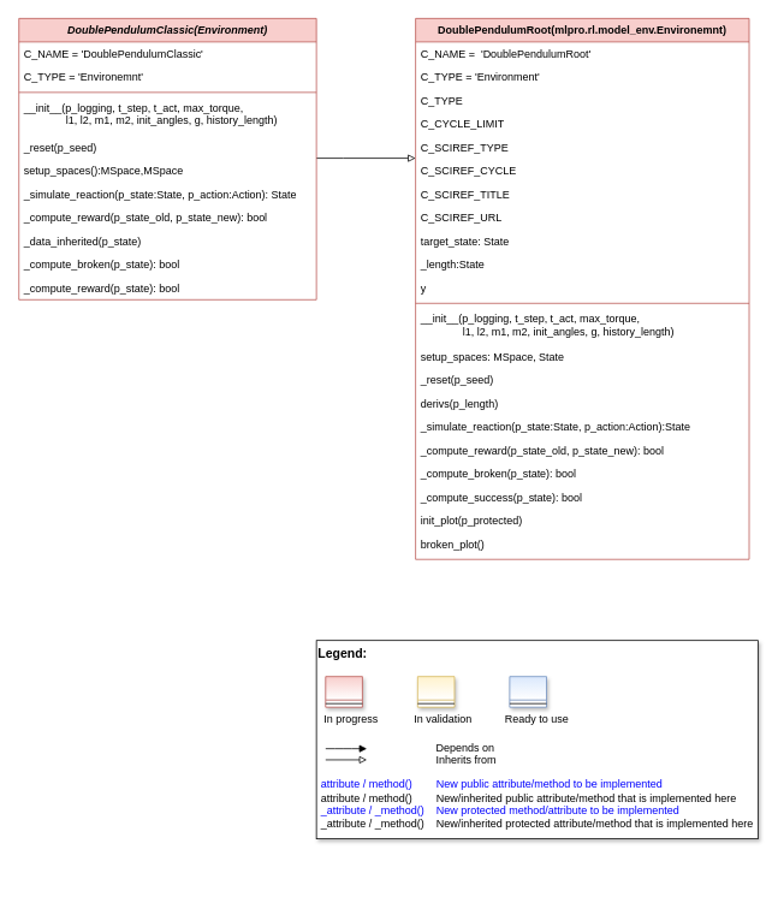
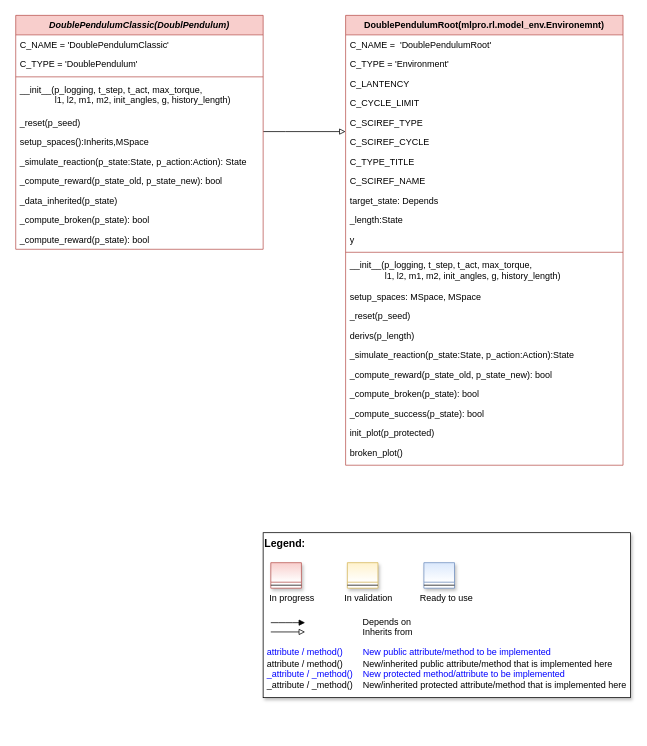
  <mxCell id="0" />
  <mxCell id="1" parent="0" />
  <mxCell id="2" value="DoublePendulumRoot(mlpro.rl.model_env.Environemnt)" style="swimlane;fontStyle=1;align=center;verticalAlign=top;childLayout=stackLayout;horizontal=1;startSize=26;horizontalStack=0;resizeParent=1;resizeLast=0;collapsible=1;marginBottom=0;rounded=0;shadow=0;strokeWidth=1;fillColor=#f8cecc;strokeColor=#b85450;" parent="1" vertex="1"><mxGeometry x="460" y="20" width="370" height="600" as="geometry"><mxRectangle x="550" y="140" width="160" height="26" as="alternateBounds" /></mxGeometry></mxCell>
  <mxCell id="3" value="C_NAME =  'DoublePendulumRoot'" style="text;align=left;verticalAlign=top;spacingLeft=4;spacingRight=4;overflow=hidden;rotatable=0;points=[[0,0.5],[1,0.5]];portConstraint=eastwest;" parent="2" vertex="1"><mxGeometry y="26" width="370" height="26" as="geometry" /></mxCell>
  <mxCell id="4" value="C_TYPE = 'Environment'" style="text;align=left;verticalAlign=top;spacingLeft=4;spacingRight=4;overflow=hidden;rotatable=0;points=[[0,0.5],[1,0.5]];portConstraint=eastwest;rounded=0;shadow=0;html=0;" parent="2" vertex="1"><mxGeometry y="52" width="370" height="26" as="geometry" /></mxCell>
- <mxCell id="5" value="C_TYPE" style="text;align=left;verticalAlign=top;spacingLeft=4;spacingRight=4;overflow=hidden;rotatable=0;points=[[0,0.5],[1,0.5]];portConstraint=eastwest;rounded=0;shadow=0;html=0;" parent="2" vertex="1"><mxGeometry y="78" width="370" height="26" as="geometry" /></mxCell>
+ <mxCell id="5" value="C_LANTENCY" style="text;align=left;verticalAlign=top;spacingLeft=4;spacingRight=4;overflow=hidden;rotatable=0;points=[[0,0.5],[1,0.5]];portConstraint=eastwest;rounded=0;shadow=0;html=0;" parent="2" vertex="1"><mxGeometry y="78" width="370" height="26" as="geometry" /></mxCell>
  <mxCell id="6" value="C_CYCLE_LIMIT" style="text;align=left;verticalAlign=top;spacingLeft=4;spacingRight=4;overflow=hidden;rotatable=0;points=[[0,0.5],[1,0.5]];portConstraint=eastwest;rounded=0;shadow=0;html=0;" parent="2" vertex="1"><mxGeometry y="104" width="370" height="26" as="geometry" /></mxCell>
  <mxCell id="7" value="C_SCIREF_TYPE" style="text;align=left;verticalAlign=top;spacingLeft=4;spacingRight=4;overflow=hidden;rotatable=0;points=[[0,0.5],[1,0.5]];portConstraint=eastwest;rounded=0;shadow=0;html=0;" parent="2" vertex="1"><mxGeometry y="130" width="370" height="26" as="geometry" /></mxCell>
  <mxCell id="8" value="C_SCIREF_CYCLE" style="text;align=left;verticalAlign=top;spacingLeft=4;spacingRight=4;overflow=hidden;rotatable=0;points=[[0,0.5],[1,0.5]];portConstraint=eastwest;rounded=0;shadow=0;html=0;" parent="2" vertex="1"><mxGeometry y="156" width="370" height="26" as="geometry" /></mxCell>
- <mxCell id="9" value="C_SCIREF_TITLE" style="text;align=left;verticalAlign=top;spacingLeft=4;spacingRight=4;overflow=hidden;rotatable=0;points=[[0,0.5],[1,0.5]];portConstraint=eastwest;rounded=0;shadow=0;html=0;" parent="2" vertex="1"><mxGeometry y="182" width="370" height="26" as="geometry" /></mxCell>
- <mxCell id="10" value="C_SCIREF_URL" style="text;align=left;verticalAlign=top;spacingLeft=4;spacingRight=4;overflow=hidden;rotatable=0;points=[[0,0.5],[1,0.5]];portConstraint=eastwest;rounded=0;shadow=0;html=0;" parent="2" vertex="1"><mxGeometry y="208" width="370" height="26" as="geometry" /></mxCell>
- <mxCell id="11" value="target_state: State" style="text;align=left;verticalAlign=top;spacingLeft=4;spacingRight=4;overflow=hidden;rotatable=0;points=[[0,0.5],[1,0.5]];portConstraint=eastwest;rounded=0;shadow=0;html=0;" parent="2" vertex="1"><mxGeometry y="234" width="370" height="26" as="geometry" /></mxCell>
+ <mxCell id="9" value="C_TYPE_TITLE" style="text;align=left;verticalAlign=top;spacingLeft=4;spacingRight=4;overflow=hidden;rotatable=0;points=[[0,0.5],[1,0.5]];portConstraint=eastwest;rounded=0;shadow=0;html=0;" parent="2" vertex="1"><mxGeometry y="182" width="370" height="26" as="geometry" /></mxCell>
+ <mxCell id="10" value="C_SCIREF_NAME" style="text;align=left;verticalAlign=top;spacingLeft=4;spacingRight=4;overflow=hidden;rotatable=0;points=[[0,0.5],[1,0.5]];portConstraint=eastwest;rounded=0;shadow=0;html=0;" parent="2" vertex="1"><mxGeometry y="208" width="370" height="26" as="geometry" /></mxCell>
+ <mxCell id="11" value="target_state: Depends" style="text;align=left;verticalAlign=top;spacingLeft=4;spacingRight=4;overflow=hidden;rotatable=0;points=[[0,0.5],[1,0.5]];portConstraint=eastwest;rounded=0;shadow=0;html=0;" parent="2" vertex="1"><mxGeometry y="234" width="370" height="26" as="geometry" /></mxCell>
  <mxCell id="12" value="_length:State" style="text;align=left;verticalAlign=top;spacingLeft=4;spacingRight=4;overflow=hidden;rotatable=0;points=[[0,0.5],[1,0.5]];portConstraint=eastwest;rounded=0;shadow=0;html=0;" vertex="1" parent="2"><mxGeometry y="260" width="370" height="26" as="geometry" /></mxCell>
  <mxCell id="13" value="y" style="text;align=left;verticalAlign=top;spacingLeft=4;spacingRight=4;overflow=hidden;rotatable=0;points=[[0,0.5],[1,0.5]];portConstraint=eastwest;rounded=0;shadow=0;html=0;" vertex="1" parent="2"><mxGeometry y="286" width="370" height="26" as="geometry" /></mxCell>
  <mxCell id="14" value="" style="line;html=1;strokeWidth=1;align=left;verticalAlign=middle;spacingTop=-1;spacingLeft=3;spacingRight=3;rotatable=0;labelPosition=right;points=[];portConstraint=eastwest;fillColor=#f8cecc;strokeColor=#b85450;" parent="2" vertex="1"><mxGeometry y="312" width="370" height="8" as="geometry" /></mxCell>
  <mxCell id="15" value="__init__(p_logging, t_step, t_act, max_torque, &#10;              l1, l2, m1, m2, init_angles, g, history_length)" style="text;align=left;verticalAlign=top;spacingLeft=4;spacingRight=4;overflow=hidden;rotatable=0;points=[[0,0.5],[1,0.5]];portConstraint=eastwest;labelBackgroundColor=none;" parent="2" vertex="1"><mxGeometry y="320" width="370" height="42" as="geometry" /></mxCell>
- <mxCell id="16" value="setup_spaces: MSpace, State" style="text;align=left;verticalAlign=top;spacingLeft=4;spacingRight=4;overflow=hidden;rotatable=0;points=[[0,0.5],[1,0.5]];portConstraint=eastwest;" parent="2" vertex="1"><mxGeometry y="362" width="370" height="26" as="geometry" /></mxCell>
+ <mxCell id="16" value="setup_spaces: MSpace, MSpace" style="text;align=left;verticalAlign=top;spacingLeft=4;spacingRight=4;overflow=hidden;rotatable=0;points=[[0,0.5],[1,0.5]];portConstraint=eastwest;" parent="2" vertex="1"><mxGeometry y="362" width="370" height="26" as="geometry" /></mxCell>
  <mxCell id="17" value="_reset(p_seed)" style="text;align=left;verticalAlign=top;spacingLeft=4;spacingRight=4;overflow=hidden;rotatable=0;points=[[0,0.5],[1,0.5]];portConstraint=eastwest;" vertex="1" parent="2"><mxGeometry y="388" width="370" height="26" as="geometry" /></mxCell>
  <mxCell id="18" value="derivs(p_length)" style="text;align=left;verticalAlign=top;spacingLeft=4;spacingRight=4;overflow=hidden;rotatable=0;points=[[0,0.5],[1,0.5]];portConstraint=eastwest;" vertex="1" parent="2"><mxGeometry y="414" width="370" height="26" as="geometry" /></mxCell>
  <mxCell id="19" value="_simulate_reaction(p_state:State, p_action:Action):State" style="text;align=left;verticalAlign=top;spacingLeft=4;spacingRight=4;overflow=hidden;rotatable=0;points=[[0,0.5],[1,0.5]];portConstraint=eastwest;" parent="2" vertex="1"><mxGeometry y="440" width="370" height="26" as="geometry" /></mxCell>
  <mxCell id="20" value="_compute_reward(p_state_old, p_state_new): bool" style="text;align=left;verticalAlign=top;spacingLeft=4;spacingRight=4;overflow=hidden;rotatable=0;points=[[0,0.5],[1,0.5]];portConstraint=eastwest;" parent="2" vertex="1"><mxGeometry y="466" width="370" height="26" as="geometry" /></mxCell>
  <mxCell id="21" value="_compute_broken(p_state): bool" style="text;align=left;verticalAlign=top;spacingLeft=4;spacingRight=4;overflow=hidden;rotatable=0;points=[[0,0.5],[1,0.5]];portConstraint=eastwest;" parent="2" vertex="1"><mxGeometry y="492" width="370" height="26" as="geometry" /></mxCell>
  <mxCell id="22" value="_compute_success(p_state): bool" style="text;align=left;verticalAlign=top;spacingLeft=4;spacingRight=4;overflow=hidden;rotatable=0;points=[[0,0.5],[1,0.5]];portConstraint=eastwest;" parent="2" vertex="1"><mxGeometry y="518" width="370" height="26" as="geometry" /></mxCell>
  <mxCell id="23" value="init_plot(p_protected)" style="text;align=left;verticalAlign=top;spacingLeft=4;spacingRight=4;overflow=hidden;rotatable=0;points=[[0,0.5],[1,0.5]];portConstraint=eastwest;" parent="2" vertex="1"><mxGeometry y="544" width="370" height="26" as="geometry" /></mxCell>
  <mxCell id="24" value="broken_plot()" style="text;align=left;verticalAlign=top;spacingLeft=4;spacingRight=4;overflow=hidden;rotatable=0;points=[[0,0.5],[1,0.5]];portConstraint=eastwest;" parent="2" vertex="1"><mxGeometry y="570" width="370" height="26" as="geometry" /></mxCell>
  <mxCell id="25" value="" style="edgeStyle=orthogonalEdgeStyle;rounded=0;orthogonalLoop=1;jettySize=auto;html=1;endArrow=block;endFill=0;" edge="1" parent="1" source="26"><mxGeometry relative="1" as="geometry"><mxPoint x="460" y="175" as="targetPoint" /><Array as="points"><mxPoint x="380" y="175" /><mxPoint x="380" y="175" /></Array></mxGeometry></mxCell>
- <mxCell id="26" value="DoublePendulumClassic(Environment)" style="swimlane;fontStyle=3;align=center;verticalAlign=top;childLayout=stackLayout;horizontal=1;startSize=26;horizontalStack=0;resizeParent=1;resizeLast=0;collapsible=1;marginBottom=0;rounded=0;shadow=0;strokeWidth=1;fillColor=#f8cecc;strokeColor=#b85450;" parent="1" vertex="1"><mxGeometry x="20" y="20" width="330" height="312" as="geometry"><mxRectangle x="230" y="140" width="160" height="26" as="alternateBounds" /></mxGeometry></mxCell>
+ <mxCell id="26" value="DoublePendulumClassic(DoublPendulum)" style="swimlane;fontStyle=3;align=center;verticalAlign=top;childLayout=stackLayout;horizontal=1;startSize=26;horizontalStack=0;resizeParent=1;resizeLast=0;collapsible=1;marginBottom=0;rounded=0;shadow=0;strokeWidth=1;fillColor=#f8cecc;strokeColor=#b85450;" parent="1" vertex="1"><mxGeometry x="20" y="20" width="330" height="312" as="geometry"><mxRectangle x="230" y="140" width="160" height="26" as="alternateBounds" /></mxGeometry></mxCell>
  <mxCell id="27" value="C_NAME = 'DoublePendulumClassic'" style="text;align=left;verticalAlign=top;spacingLeft=4;spacingRight=4;overflow=hidden;rotatable=0;points=[[0,0.5],[1,0.5]];portConstraint=eastwest;" parent="26" vertex="1"><mxGeometry y="26" width="330" height="26" as="geometry" /></mxCell>
- <mxCell id="28" value="C_TYPE = 'Environemnt'" style="text;align=left;verticalAlign=top;spacingLeft=4;spacingRight=4;overflow=hidden;rotatable=0;points=[[0,0.5],[1,0.5]];portConstraint=eastwest;rounded=0;shadow=0;html=0;" parent="26" vertex="1"><mxGeometry y="52" width="330" height="26" as="geometry" /></mxCell>
+ <mxCell id="28" value="C_TYPE = 'DoublePendulum'" style="text;align=left;verticalAlign=top;spacingLeft=4;spacingRight=4;overflow=hidden;rotatable=0;points=[[0,0.5],[1,0.5]];portConstraint=eastwest;rounded=0;shadow=0;html=0;" parent="26" vertex="1"><mxGeometry y="52" width="330" height="26" as="geometry" /></mxCell>
  <mxCell id="29" value="" style="line;html=1;strokeWidth=1;align=left;verticalAlign=middle;spacingTop=-1;spacingLeft=3;spacingRight=3;rotatable=0;labelPosition=right;points=[];portConstraint=eastwest;fillColor=#f8cecc;strokeColor=#b85450;" parent="26" vertex="1"><mxGeometry y="78" width="330" height="8" as="geometry" /></mxCell>
  <mxCell id="30" value="__init__(p_logging, t_step, t_act, max_torque, &#10;              l1, l2, m1, m2, init_angles, g, history_length)" style="text;align=left;verticalAlign=top;spacingLeft=4;spacingRight=4;overflow=hidden;rotatable=0;points=[[0,0.5],[1,0.5]];portConstraint=eastwest;" parent="26" vertex="1"><mxGeometry y="86" width="330" height="44" as="geometry" /></mxCell>
  <mxCell id="31" value="_reset(p_seed)" style="text;align=left;verticalAlign=top;spacingLeft=4;spacingRight=4;overflow=hidden;rotatable=0;points=[[0,0.5],[1,0.5]];portConstraint=eastwest;" parent="26" vertex="1"><mxGeometry y="130" width="330" height="26" as="geometry" /></mxCell>
- <mxCell id="32" value="setup_spaces():MSpace,MSpace" style="text;align=left;verticalAlign=top;spacingLeft=4;spacingRight=4;overflow=hidden;rotatable=0;points=[[0,0.5],[1,0.5]];portConstraint=eastwest;" vertex="1" parent="26"><mxGeometry y="156" width="330" height="26" as="geometry" /></mxCell>
+ <mxCell id="32" value="setup_spaces():Inherits,MSpace" style="text;align=left;verticalAlign=top;spacingLeft=4;spacingRight=4;overflow=hidden;rotatable=0;points=[[0,0.5],[1,0.5]];portConstraint=eastwest;" vertex="1" parent="26"><mxGeometry y="156" width="330" height="26" as="geometry" /></mxCell>
  <mxCell id="33" value="_simulate_reaction(p_state:State, p_action:Action): State" style="text;align=left;verticalAlign=top;spacingLeft=4;spacingRight=4;overflow=hidden;rotatable=0;points=[[0,0.5],[1,0.5]];portConstraint=eastwest;" parent="26" vertex="1"><mxGeometry y="182" width="330" height="26" as="geometry" /></mxCell>
  <mxCell id="34" value="_compute_reward(p_state_old, p_state_new): bool" style="text;align=left;verticalAlign=top;spacingLeft=4;spacingRight=4;overflow=hidden;rotatable=0;points=[[0,0.5],[1,0.5]];portConstraint=eastwest;" parent="26" vertex="1"><mxGeometry y="208" width="330" height="26" as="geometry" /></mxCell>
  <mxCell id="35" value="_data_inherited(p_state)" style="text;align=left;verticalAlign=top;spacingLeft=4;spacingRight=4;overflow=hidden;rotatable=0;points=[[0,0.5],[1,0.5]];portConstraint=eastwest;" vertex="1" parent="26"><mxGeometry y="234" width="330" height="26" as="geometry" /></mxCell>
  <mxCell id="36" value="_compute_broken(p_state): bool" style="text;align=left;verticalAlign=top;spacingLeft=4;spacingRight=4;overflow=hidden;rotatable=0;points=[[0,0.5],[1,0.5]];portConstraint=eastwest;" parent="26" vertex="1"><mxGeometry y="260" width="330" height="26" as="geometry" /></mxCell>
  <mxCell id="37" value="_compute_reward(p_state): bool" style="text;align=left;verticalAlign=top;spacingLeft=4;spacingRight=4;overflow=hidden;rotatable=0;points=[[0,0.5],[1,0.5]];portConstraint=eastwest;" parent="26" vertex="1"><mxGeometry y="286" width="330" height="26" as="geometry" /></mxCell>
  <mxCell id="38" value="" style="group" vertex="1" connectable="0" parent="1"><mxGeometry x="350" y="710" width="490" height="220" as="geometry" /></mxCell>
  <mxCell id="39" value="&lt;font color=&quot;#000000&quot; size=&quot;1&quot;&gt;&lt;b style=&quot;font-size: 14px&quot;&gt;Legend:&lt;br&gt;&lt;/b&gt;&lt;/font&gt;&lt;br&gt;&lt;br&gt;&lt;br&gt;&lt;font color=&quot;#0000ff&quot; style=&quot;font-size: 6px&quot;&gt;&lt;br&gt;&lt;/font&gt;&lt;span style=&quot;color: rgb(0 , 0 , 0)&quot;&gt;&lt;font style=&quot;font-size: 4px&quot;&gt;&amp;nbsp; &amp;nbsp;&lt;/font&gt;&amp;nbsp;In progress&amp;nbsp; &amp;nbsp; &amp;nbsp; &amp;nbsp; &amp;nbsp; &amp;nbsp; In validation&amp;nbsp; &amp;nbsp; &amp;nbsp; &amp;nbsp; &amp;nbsp; &amp;nbsp;Ready to use&lt;/span&gt;&lt;font color=&quot;#000000&quot;&gt;&amp;nbsp;&lt;br&gt;&lt;/font&gt;&lt;font color=&quot;#0000ff&quot;&gt;&lt;br&gt;&lt;br&gt;&lt;br&gt;&lt;br&gt;&amp;nbsp;attribute / method()&amp;nbsp; &amp;nbsp; &amp;nbsp; &amp;nbsp; New public attribute/method to be implemented&lt;/font&gt;&lt;br&gt;&lt;font color=&quot;#000000&quot;&gt;&amp;nbsp;&lt;/font&gt;&lt;font color=&quot;#000000&quot;&gt;attribute / method()&lt;span&gt;&#09;&lt;/span&gt;&amp;nbsp; &amp;nbsp; &amp;nbsp; &amp;nbsp;New/inherited public attribute/method that is implemented here&lt;br&gt;&lt;/font&gt;&lt;font color=&quot;#0000ff&quot;&gt;&amp;nbsp;_attribute /&amp;nbsp;&lt;/font&gt;&lt;font color=&quot;#0000ff&quot;&gt;_method()&amp;nbsp; &amp;nbsp; New protected method/attribute to be implemented&lt;/font&gt;&lt;br&gt;&lt;font color=&quot;#000000&quot;&gt;&amp;nbsp;_attribute / _method()&amp;nbsp; &amp;nbsp; New/inherited protected attribute/method that is implemented here&lt;br&gt;&lt;/font&gt;&lt;font color=&quot;#000000&quot;&gt;&lt;br&gt;&lt;br&gt;&lt;br&gt;&lt;br&gt;&lt;br&gt;&lt;/font&gt;" style="text;html=1;align=left;verticalAlign=top;whiteSpace=wrap;rounded=0;fontColor=#006600;strokeColor=#000000;shadow=1;fillColor=#ffffff;" vertex="1" parent="38"><mxGeometry width="490.0" height="220" as="geometry" /></mxCell>
  <mxCell id="40" value="Depends on" style="endArrow=block;html=1;labelPosition=right;verticalLabelPosition=middle;align=left;verticalAlign=middle;endFill=1;fontSize=12;" edge="1" parent="38"><mxGeometry x="-1623.125" y="-2180" width="51.042" height="50" as="geometry"><mxPoint x="10.208" y="120.003" as="sourcePoint" /><mxPoint x="55.991" y="120.003" as="targetPoint" /><mxPoint x="98" as="offset" /><Array as="points"><mxPoint x="30.625" y="120" /></Array></mxGeometry></mxCell>
  <mxCell id="41" value="Inherits from" style="endArrow=block;html=1;labelPosition=right;verticalLabelPosition=middle;align=left;verticalAlign=middle;endFill=0;fontSize=12;" edge="1" parent="38"><mxGeometry x="-1623.125" y="-2180" width="51.042" height="50" as="geometry"><mxPoint x="10.208" y="132.385" as="sourcePoint" /><mxPoint x="55.991" y="132.385" as="targetPoint" /><mxPoint x="98" y="1" as="offset" /></mxGeometry></mxCell>
  <mxCell id="42" value="" style="swimlane;fontStyle=3;align=center;verticalAlign=top;childLayout=stackLayout;horizontal=1;startSize=26;horizontalStack=0;resizeParent=1;resizeLast=0;collapsible=1;marginBottom=0;rounded=0;shadow=1;strokeWidth=1;fillColor=#f8cecc;strokeColor=#b85450;gradientColor=#ffffff;swimlaneFillColor=#ffffff;" vertex="1" parent="38"><mxGeometry x="10.208" y="40" width="40.833" height="34" as="geometry"><mxRectangle x="230" y="140" width="160" height="26" as="alternateBounds" /></mxGeometry></mxCell>
  <mxCell id="43" value="" style="line;html=1;strokeWidth=1;align=left;verticalAlign=middle;spacingTop=-1;spacingLeft=3;spacingRight=3;rotatable=0;labelPosition=right;points=[];portConstraint=eastwest;" vertex="1" parent="42"><mxGeometry y="26" width="40.833" height="8" as="geometry" /></mxCell>
  <mxCell id="44" value="" style="swimlane;fontStyle=3;align=center;verticalAlign=top;childLayout=stackLayout;horizontal=1;startSize=26;horizontalStack=0;resizeParent=1;resizeLast=0;collapsible=1;marginBottom=0;rounded=0;shadow=1;strokeWidth=1;fillColor=#fff2cc;strokeColor=#d6b656;gradientColor=#ffffff;swimlaneFillColor=#ffffff;" vertex="1" parent="38"><mxGeometry x="112.292" y="40" width="40.833" height="34" as="geometry"><mxRectangle x="230" y="140" width="160" height="26" as="alternateBounds" /></mxGeometry></mxCell>
  <mxCell id="45" value="" style="line;html=1;strokeWidth=1;align=left;verticalAlign=middle;spacingTop=-1;spacingLeft=3;spacingRight=3;rotatable=0;labelPosition=right;points=[];portConstraint=eastwest;" vertex="1" parent="44"><mxGeometry y="26" width="40.833" height="8" as="geometry" /></mxCell>
  <mxCell id="46" value="" style="swimlane;fontStyle=3;align=center;verticalAlign=top;childLayout=stackLayout;horizontal=1;startSize=26;horizontalStack=0;resizeParent=1;resizeLast=0;collapsible=1;marginBottom=0;rounded=0;shadow=1;strokeWidth=1;fillColor=#dae8fc;strokeColor=#6c8ebf;gradientColor=#ffffff;swimlaneFillColor=#ffffff;" vertex="1" parent="38"><mxGeometry x="214.375" y="40" width="40.833" height="34" as="geometry"><mxRectangle x="230" y="140" width="160" height="26" as="alternateBounds" /></mxGeometry></mxCell>
  <mxCell id="47" value="" style="line;html=1;strokeWidth=1;align=left;verticalAlign=middle;spacingTop=-1;spacingLeft=3;spacingRight=3;rotatable=0;labelPosition=right;points=[];portConstraint=eastwest;" vertex="1" parent="46"><mxGeometry y="26" width="40.833" height="8" as="geometry" /></mxCell>
